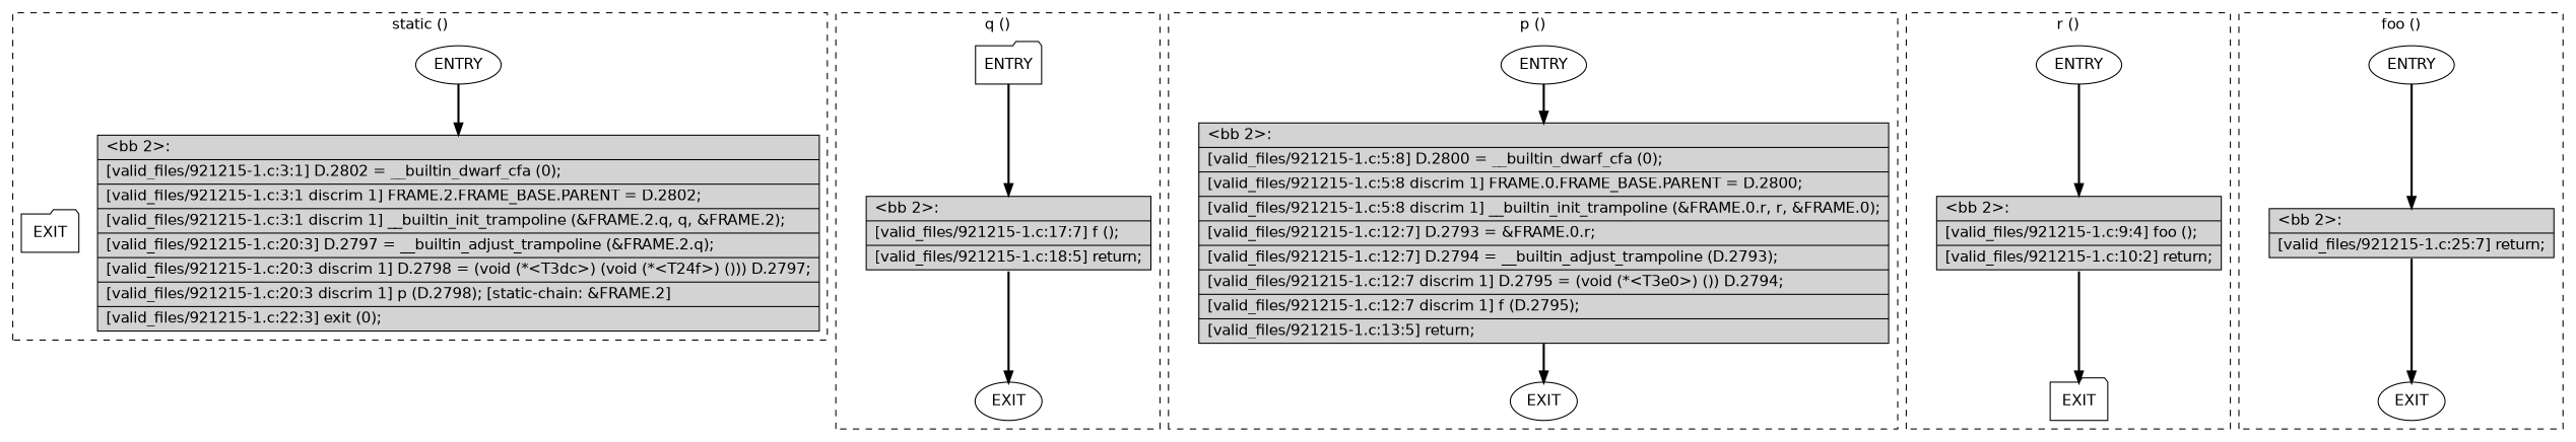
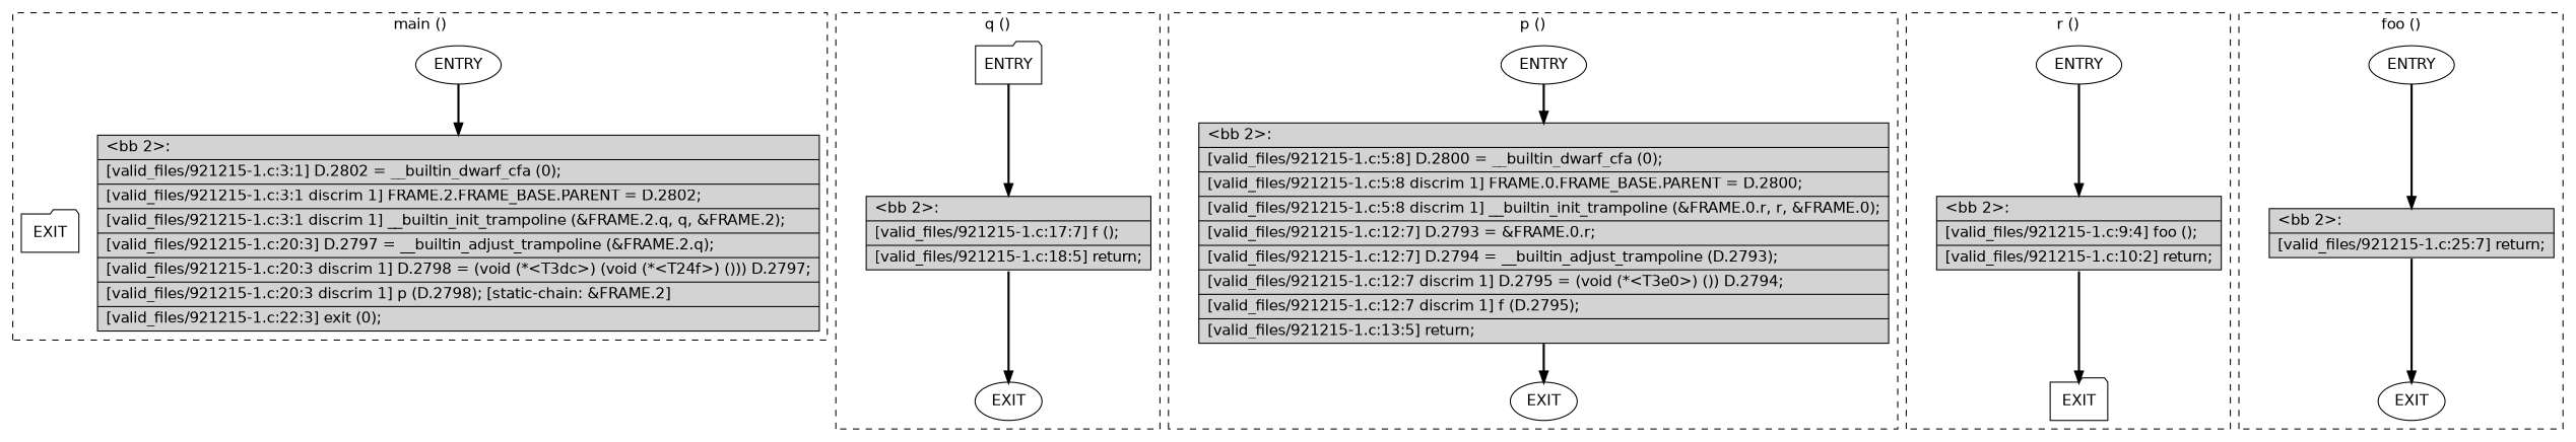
  digraph {
    fontname="DejaVu Sans"
    node [fillcolor=white shape=ellipse style=filled fontname="DejaVu Sans"]
    edge [constraint=true headport=n style="solid,bold" tailport=s fontname="DejaVu Sans" color=black]
    n1 [label=ENTRY]
    n2 [label=EXIT shape=folder]
    n3 [fillcolor=lightgrey label="{\<bb\ 2\>:\l|[valid_files/921215-1.c:3:1]\ D.2802\ =\ __builtin_dwarf_cfa\ (0);\l|[valid_files/921215-1.c:3:1\ discrim\ 1]\ FRAME.2.FRAME_BASE.PARENT\ =\ D.2802;\l|[valid_files/921215-1.c:3:1\ discrim\ 1]\ __builtin_init_trampoline\ (&FRAME.2.q,\ q,\ &FRAME.2);\l|[valid_files/921215-1.c:20:3]\ D.2797\ =\ __builtin_adjust_trampoline\ (&FRAME.2.q);\l|[valid_files/921215-1.c:20:3\ discrim\ 1]\ D.2798\ =\ (void\ (*\<T3dc\>)\ (void\ (*\<T24f\>)\ ()))\ D.2797;\l|[valid_files/921215-1.c:20:3\ discrim\ 1]\ p\ (D.2798);\ [static-chain:\ &FRAME.2]\l|[valid_files/921215-1.c:22:3]\ exit\ (0);\l}" shape=record]
    n4 [label=ENTRY shape=folder]
    n5 [label=EXIT]
    n6 [fillcolor=lightgrey label="{\<bb\ 2\>:\l|[valid_files/921215-1.c:17:7]\ f\ ();\l|[valid_files/921215-1.c:18:5]\ return;\l}" shape=record]
    n7 [label=ENTRY]
    n8 [label=EXIT]
    n9 [fillcolor=lightgrey label="{\<bb\ 2\>:\l|[valid_files/921215-1.c:5:8]\ D.2800\ =\ __builtin_dwarf_cfa\ (0);\l|[valid_files/921215-1.c:5:8\ discrim\ 1]\ FRAME.0.FRAME_BASE.PARENT\ =\ D.2800;\l|[valid_files/921215-1.c:5:8\ discrim\ 1]\ __builtin_init_trampoline\ (&FRAME.0.r,\ r,\ &FRAME.0);\l|[valid_files/921215-1.c:12:7]\ D.2793\ =\ &FRAME.0.r;\l|[valid_files/921215-1.c:12:7]\ D.2794\ =\ __builtin_adjust_trampoline\ (D.2793);\l|[valid_files/921215-1.c:12:7\ discrim\ 1]\ D.2795\ =\ (void\ (*\<T3e0\>)\ ())\ D.2794;\l|[valid_files/921215-1.c:12:7\ discrim\ 1]\ f\ (D.2795);\l|[valid_files/921215-1.c:13:5]\ return;\l}" shape=record]
    n10 [label=ENTRY]
    n11 [label=EXIT shape=folder]
    n12 [fillcolor=lightgrey label="{\<bb\ 2\>:\l|[valid_files/921215-1.c:9:4]\ foo\ ();\l|[valid_files/921215-1.c:10:2]\ return;\l}" shape=record]
    n13 [label=ENTRY]
    n14 [label=EXIT]
    n15 [fillcolor=lightgrey label="{\<bb\ 2\>:\l|[valid_files/921215-1.c:25:7]\ return;\l}" shape=record]
    subgraph cluster_1 {
      color=black
-     label="static ()"
+     label="main ()"
      style=dashed
      n1
      n2
      n3
    }
    subgraph cluster_2 {
      color=black
      label="q ()"
      style=dashed
      n4
      n5
      n6
    }
    subgraph cluster_3 {
      color=black
      label="p ()"
      style=dashed
      n7
      n8
      n9
    }
    subgraph cluster_4 {
      color=black
      label="r ()"
      style=dashed
      n10
      n11
      n12
    }
    subgraph cluster_5 {
      color=black
      label="foo ()"
      style=dashed
      n13
      n14
      n15
    }
    n1 -> n2 [style=invis color=""]
    n1 -> n3 [weight=100]
    n4 -> n5 [style=invis color=""]
    n4 -> n6 [weight=100]
    n6 -> n5 [weight=10]
    n7 -> n8 [style=invis color=""]
    n7 -> n9 [weight=100]
    n9 -> n8 [weight=10]
    n10 -> n11 [style=invis color=""]
    n10 -> n12 [weight=100]
    n12 -> n11 [weight=10]
    n13 -> n14 [style=invis color=""]
    n13 -> n15 [weight=100]
    n15 -> n14 [weight=10]
  }
